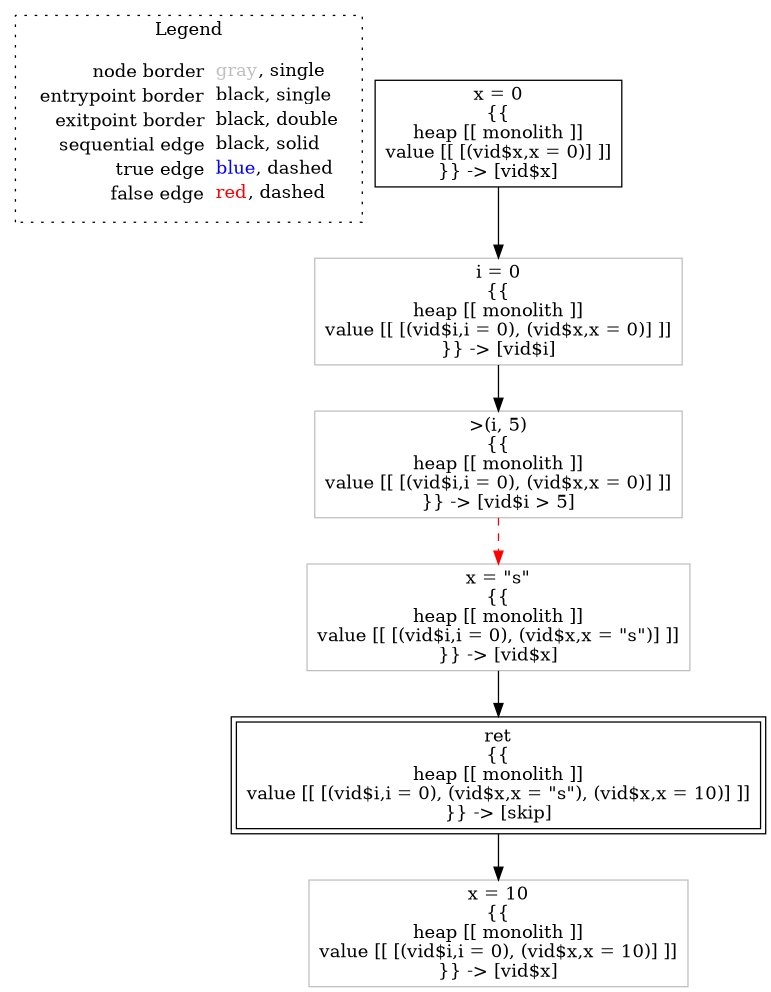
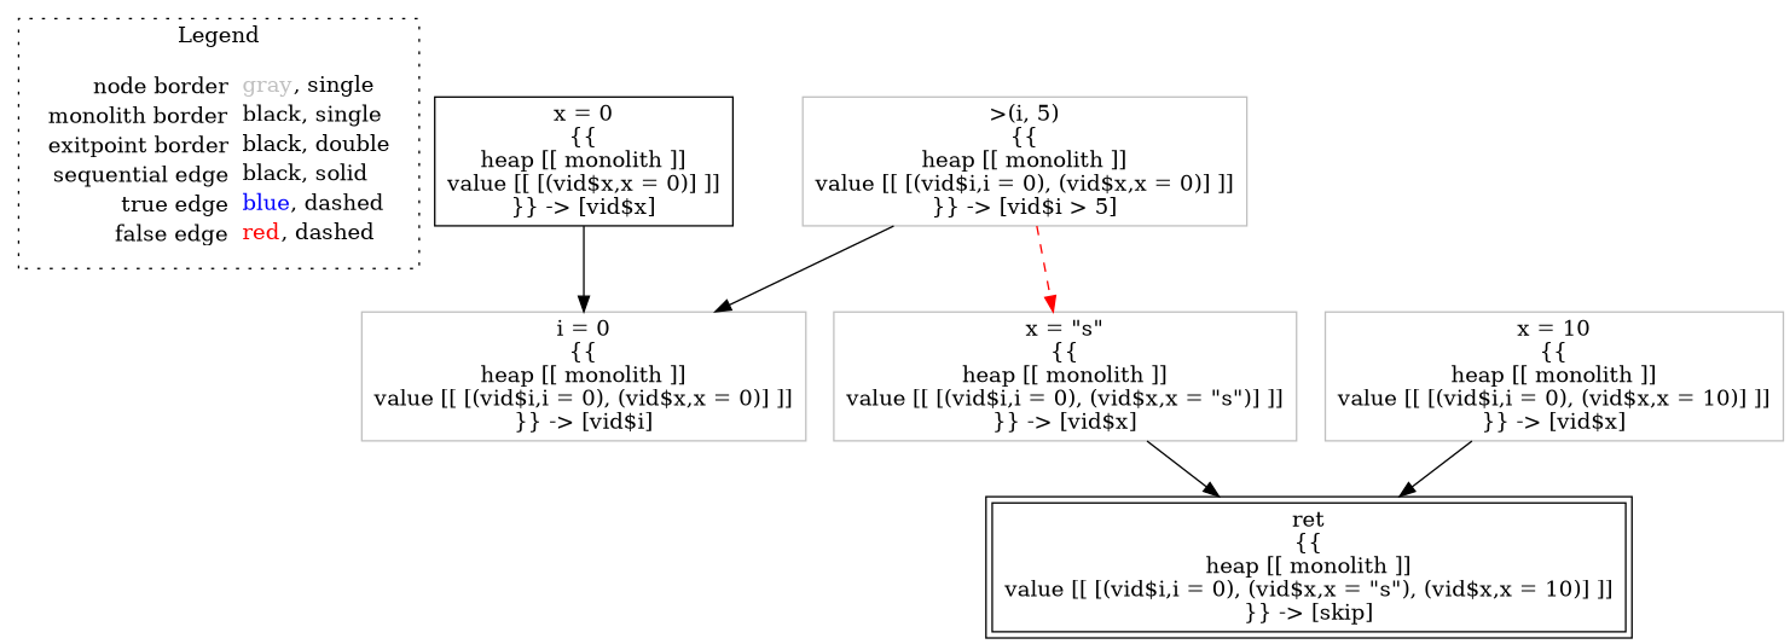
  digraph {
    node [shape=rect color=gray]
    edge [color=black]
-   n1 [label=<<table border="0" cellpadding="2" cellspacing="0" cellborder="0"><tr><td align="right">node border&nbsp;</td><td align="left"><font color="gray">gray</font>, single</td></tr><tr><td align="right">entrypoint border&nbsp;</td><td align="left"><font color="black">black</font>, single</td></tr><tr><td align="right">exitpoint border&nbsp;</td><td align="left"><font color="black">black</font>, double</td></tr><tr><td align="right">sequential edge&nbsp;</td><td align="left"><font color="black">black</font>, solid</td></tr><tr><td align="right">true edge&nbsp;</td><td align="left"><font color="blue">blue</font>, dashed</td></tr><tr><td align="right">false edge&nbsp;</td><td align="left"><font color="red">red</font>, dashed</td></tr></table>> shape=plaintext color=""]
+   n1 [label=<<table border="0" cellpadding="2" cellspacing="0" cellborder="0"><tr><td align="right">node border&nbsp;</td><td align="left"><font color="gray">gray</font>, single</td></tr><tr><td align="right">monolith border&nbsp;</td><td align="left"><font color="black">black</font>, single</td></tr><tr><td align="right">exitpoint border&nbsp;</td><td align="left"><font color="black">black</font>, double</td></tr><tr><td align="right">sequential edge&nbsp;</td><td align="left"><font color="black">black</font>, solid</td></tr><tr><td align="right">true edge&nbsp;</td><td align="left"><font color="blue">blue</font>, dashed</td></tr><tr><td align="right">false edge&nbsp;</td><td align="left"><font color="red">red</font>, dashed</td></tr></table>> shape=plaintext color=""]
    n2 [color=black label=<x = 0<BR/>{{<BR/>heap [[ monolith ]]<BR/>value [[ [(vid$x,x = 0)] ]]<BR/>}} -&gt; [vid$x]>]
    n3 [label=<i = 0<BR/>{{<BR/>heap [[ monolith ]]<BR/>value [[ [(vid$i,i = 0), (vid$x,x = 0)] ]]<BR/>}} -&gt; [vid$i]>]
    n4 [label=<&gt;(i, 5)<BR/>{{<BR/>heap [[ monolith ]]<BR/>value [[ [(vid$i,i = 0), (vid$x,x = 0)] ]]<BR/>}} -&gt; [vid$i &gt; 5]>]
    n5 [label=<x = &quot;s&quot;<BR/>{{<BR/>heap [[ monolith ]]<BR/>value [[ [(vid$i,i = 0), (vid$x,x = &quot;s&quot;)] ]]<BR/>}} -&gt; [vid$x]>]
    n6 [label=<x = 10<BR/>{{<BR/>heap [[ monolith ]]<BR/>value [[ [(vid$i,i = 0), (vid$x,x = 10)] ]]<BR/>}} -&gt; [vid$x]>]
    n7 [color=black label=<ret<BR/>{{<BR/>heap [[ monolith ]]<BR/>value [[ [(vid$i,i = 0), (vid$x,x = &quot;s&quot;), (vid$x,x = 10)] ]]<BR/>}} -&gt; [skip]> peripheries=2]
    subgraph cluster_1 {
      label=Legend
      style=dotted
      n1
    }
    n2 -> n3
-   n3 -> n4
+   n4 -> n3
    n4 -> n5 [color=red style=dashed]
    n5 -> n7
-   n7 -> n6
+   n6 -> n7
  }
